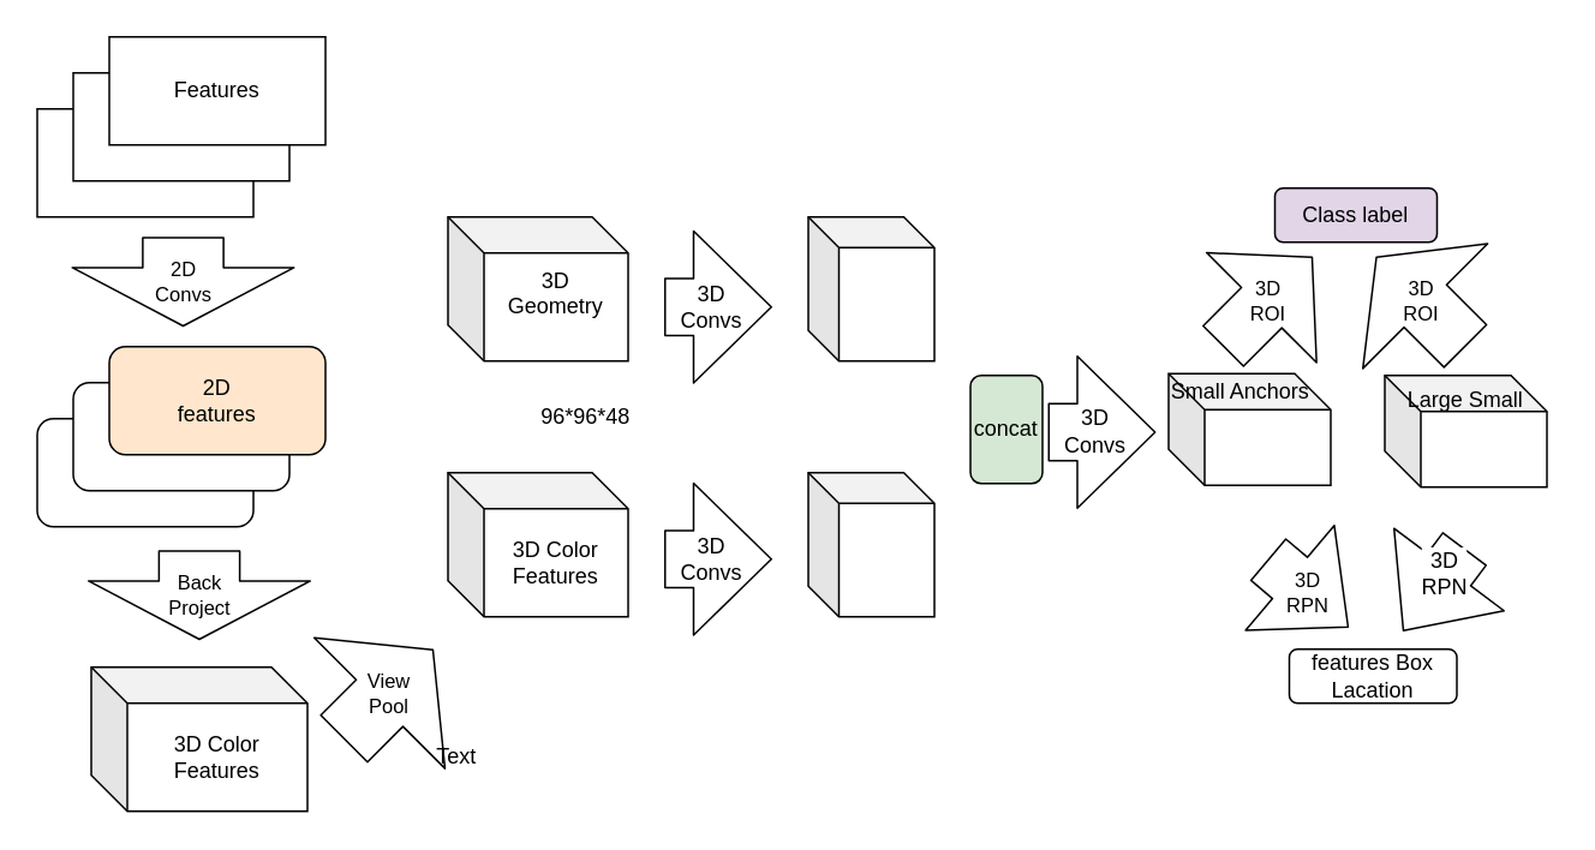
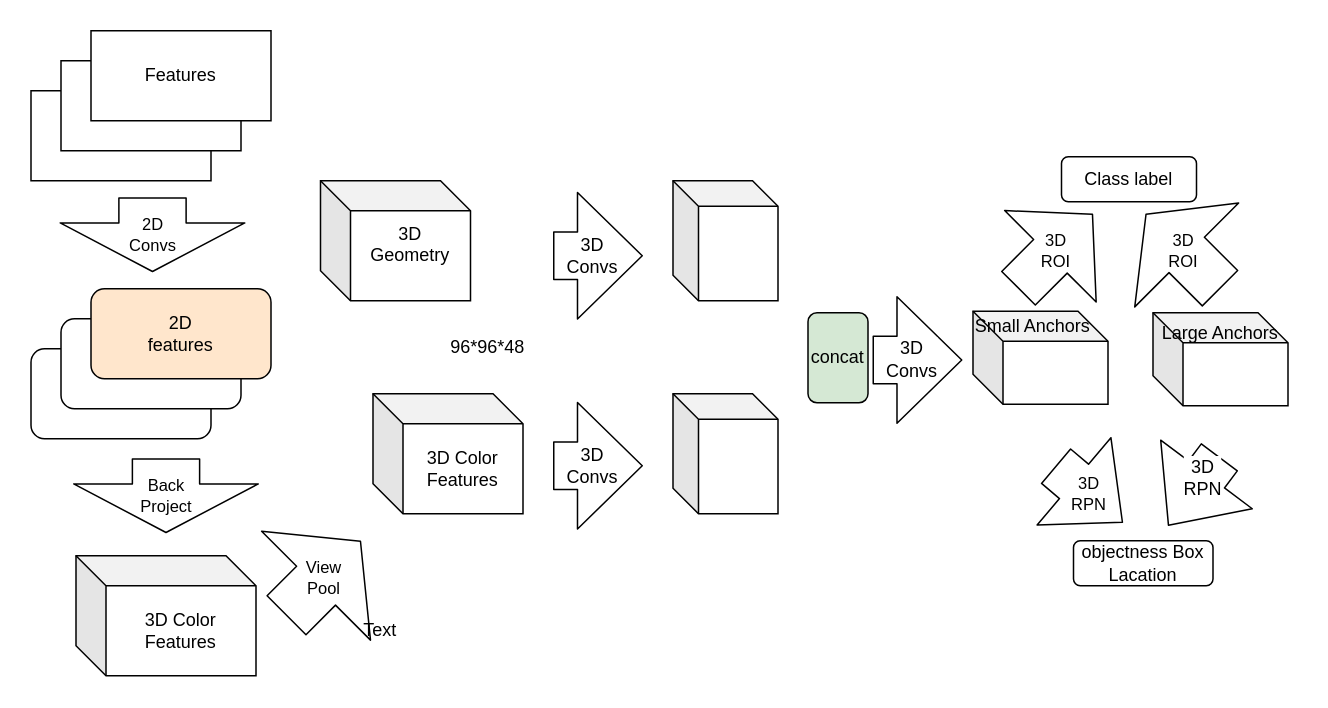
  <mxCell id="0" />
  <mxCell id="1" parent="0" />
  <mxCell id="2" value="3D&lt;br&gt;ROI" style="shape=flexArrow;endArrow=classic;html=1;endWidth=63.611;endSize=12.45;width=33.333;" edge="1" parent="1"><mxGeometry width="50" height="50" relative="1" as="geometry"><mxPoint x="813" y="192" as="sourcePoint" /><mxPoint x="763" y="142" as="targetPoint" /></mxGeometry></mxCell>
  <mxCell id="3" value="" style="rounded=0;whiteSpace=wrap;html=1;" vertex="1" parent="1"><mxGeometry x="20" y="60" width="120" height="60" as="geometry" /></mxCell>
  <mxCell id="4" value="" style="rounded=0;whiteSpace=wrap;html=1;" vertex="1" parent="1"><mxGeometry x="40" y="40" width="120" height="60" as="geometry" /></mxCell>
  <mxCell id="5" value="Features" style="rounded=0;whiteSpace=wrap;html=1;" vertex="1" parent="1"><mxGeometry x="60" y="20" width="120" height="60" as="geometry" /></mxCell>
  <mxCell id="6" value="2D&lt;br&gt;Convs" style="shape=flexArrow;endArrow=classic;html=1;endWidth=77.241;endSize=10.469;width=44.828;" edge="1" parent="1"><mxGeometry width="50" height="50" relative="1" as="geometry"><mxPoint x="101" y="131" as="sourcePoint" /><mxPoint x="101" y="181" as="targetPoint" /></mxGeometry></mxCell>
  <mxCell id="7" value="" style="rounded=1;whiteSpace=wrap;html=1;" vertex="1" parent="1"><mxGeometry x="20" y="232" width="120" height="60" as="geometry" /></mxCell>
  <mxCell id="8" value="" style="rounded=1;whiteSpace=wrap;html=1;" vertex="1" parent="1"><mxGeometry x="40" y="212" width="120" height="60" as="geometry" /></mxCell>
  <mxCell id="9" value="2D&lt;br&gt;features" style="rounded=1;whiteSpace=wrap;html=1;fillColor=#ffe6cc;" vertex="1" parent="1"><mxGeometry x="60" y="192" width="120" height="60" as="geometry" /></mxCell>
  <mxCell id="10" value="Back&lt;br&gt;Project" style="shape=flexArrow;endArrow=classic;html=1;endWidth=77.241;endSize=10.469;width=44.828;" edge="1" parent="1"><mxGeometry width="50" height="50" relative="1" as="geometry"><mxPoint x="110" y="305" as="sourcePoint" /><mxPoint x="110" y="355" as="targetPoint" /></mxGeometry></mxCell>
  <mxCell id="11" value="3D Color&lt;br&gt;Features" style="shape=cube;whiteSpace=wrap;html=1;boundedLbl=1;backgroundOutline=1;darkOpacity=0.05;darkOpacity2=0.1;" vertex="1" parent="1"><mxGeometry x="50" y="370" width="120" height="80" as="geometry" /></mxCell>
  <mxCell id="12" value="View&lt;br&gt;Pool" style="shape=flexArrow;endArrow=classic;html=1;endWidth=65;endSize=13.625;width=36.667;" edge="1" parent="1"><mxGeometry width="50" height="50" relative="1" as="geometry"><mxPoint x="190" y="410" as="sourcePoint" /><mxPoint x="240" y="360" as="targetPoint" /></mxGeometry></mxCell>
- <mxCell id="13" value="3D&lt;br&gt;Geometry&lt;br&gt;&amp;nbsp; &amp;nbsp;&amp;nbsp;" style="shape=cube;whiteSpace=wrap;html=1;boundedLbl=1;backgroundOutline=1;darkOpacity=0.05;darkOpacity2=0.1;" vertex="1" parent="1"><mxGeometry x="248" y="120" width="100" height="80" as="geometry" /></mxCell>
+ <mxCell id="13" value="3D&lt;br&gt;Geometry&lt;br&gt;&amp;nbsp; &amp;nbsp;&amp;nbsp;" style="shape=cube;whiteSpace=wrap;html=1;boundedLbl=1;backgroundOutline=1;darkOpacity=0.05;darkOpacity2=0.1;" vertex="1" parent="1"><mxGeometry x="213" y="120" width="100" height="80" as="geometry" /></mxCell>
  <mxCell id="14" value="3D Color&lt;br&gt;Features" style="shape=cube;whiteSpace=wrap;html=1;boundedLbl=1;backgroundOutline=1;darkOpacity=0.05;darkOpacity2=0.1;" vertex="1" parent="1"><mxGeometry x="248" y="262" width="100" height="80" as="geometry" /></mxCell>
  <mxCell id="15" value="96*96*48" style="text;html=1;" vertex="1" parent="1"><mxGeometry x="298" y="217" width="70" height="30" as="geometry" /></mxCell>
  <mxCell id="16" value="" style="shape=flexArrow;endArrow=classic;html=1;endWidth=51.667;endSize=14.058;width=31.667;" edge="1" parent="1"><mxGeometry width="50" height="50" relative="1" as="geometry"><mxPoint x="368" y="170" as="sourcePoint" /><mxPoint x="428" y="170" as="targetPoint" /></mxGeometry></mxCell>
  <mxCell id="17" value="3D&lt;br&gt;Convs" style="text;html=1;resizable=0;points=[];align=center;verticalAlign=middle;labelBackgroundColor=#ffffff;" vertex="1" connectable="0" parent="16"><mxGeometry x="-0.183" y="13" relative="1" as="geometry"><mxPoint y="12" as="offset" /></mxGeometry></mxCell>
  <mxCell id="18" value="" style="shape=flexArrow;endArrow=classic;html=1;endWidth=51.667;endSize=14.058;width=31.667;" edge="1" parent="1"><mxGeometry width="50" height="50" relative="1" as="geometry"><mxPoint x="368" y="310" as="sourcePoint" /><mxPoint x="428" y="310" as="targetPoint" /></mxGeometry></mxCell>
  <mxCell id="19" value="3D&lt;br&gt;Convs" style="text;html=1;resizable=0;points=[];align=center;verticalAlign=middle;labelBackgroundColor=#ffffff;" vertex="1" connectable="0" parent="18"><mxGeometry x="-0.183" y="13" relative="1" as="geometry"><mxPoint y="12" as="offset" /></mxGeometry></mxCell>
  <mxCell id="20" value="" style="shape=cube;whiteSpace=wrap;html=1;boundedLbl=1;backgroundOutline=1;darkOpacity=0.05;darkOpacity2=0.1;size=17;" vertex="1" parent="1"><mxGeometry x="448" y="120" width="70" height="80" as="geometry" /></mxCell>
  <mxCell id="21" value="" style="shape=cube;whiteSpace=wrap;html=1;boundedLbl=1;backgroundOutline=1;darkOpacity=0.05;darkOpacity2=0.1;size=17;" vertex="1" parent="1"><mxGeometry x="448" y="262" width="70" height="80" as="geometry" /></mxCell>
  <mxCell id="22" value="concat" style="rounded=1;whiteSpace=wrap;html=1;fillColor=#d5e8d4;" vertex="1" parent="1"><mxGeometry x="538" y="208" width="40" height="60" as="geometry" /></mxCell>
  <mxCell id="23" value="" style="shape=flexArrow;endArrow=classic;html=1;endWidth=51.667;endSize=14.058;width=31.667;" edge="1" parent="1"><mxGeometry width="50" height="50" relative="1" as="geometry"><mxPoint x="581" y="239.5" as="sourcePoint" /><mxPoint x="641" y="239.5" as="targetPoint" /></mxGeometry></mxCell>
  <mxCell id="24" value="3D&lt;br&gt;Convs" style="text;html=1;resizable=0;points=[];align=center;verticalAlign=middle;labelBackgroundColor=#ffffff;" vertex="1" connectable="0" parent="23"><mxGeometry x="-0.183" y="13" relative="1" as="geometry"><mxPoint y="12" as="offset" /></mxGeometry></mxCell>
  <mxCell id="25" value="" style="shape=cube;whiteSpace=wrap;html=1;boundedLbl=1;backgroundOutline=1;darkOpacity=0.05;darkOpacity2=0.1;" vertex="1" parent="1"><mxGeometry x="648" y="207" width="90" height="62" as="geometry" /></mxCell>
  <mxCell id="26" value="" style="shape=cube;whiteSpace=wrap;html=1;boundedLbl=1;backgroundOutline=1;darkOpacity=0.05;darkOpacity2=0.1;" vertex="1" parent="1"><mxGeometry x="768" y="208" width="90" height="62" as="geometry" /></mxCell>
  <mxCell id="27" value="Text" style="text;html=1;strokeColor=none;fillColor=none;align=center;verticalAlign=middle;whiteSpace=wrap;rounded=0;" vertex="1" parent="1"><mxGeometry x="233" y="410" width="40" height="20" as="geometry" /></mxCell>
  <mxCell id="28" value="Small Anchors" style="text;html=1;strokeColor=none;fillColor=none;align=center;verticalAlign=middle;whiteSpace=wrap;rounded=0;" vertex="1" parent="1"><mxGeometry x="638" y="207" width="100" height="20" as="geometry" /></mxCell>
- <mxCell id="29" value="Large Small" style="text;html=1;strokeColor=none;fillColor=none;align=center;verticalAlign=middle;whiteSpace=wrap;rounded=0;" vertex="1" parent="1"><mxGeometry x="763" y="212" width="100" height="20" as="geometry" /></mxCell>
+ <mxCell id="29" value="Large Anchors" style="text;html=1;strokeColor=none;fillColor=none;align=center;verticalAlign=middle;whiteSpace=wrap;rounded=0;" vertex="1" parent="1"><mxGeometry x="763" y="212" width="100" height="20" as="geometry" /></mxCell>
  <mxCell id="30" value="3D&lt;br&gt;ROI" style="shape=flexArrow;endArrow=classic;html=1;endWidth=53.611;endSize=12.883;width=31.667;" edge="1" parent="1"><mxGeometry width="50" height="50" relative="1" as="geometry"><mxPoint x="678" y="192" as="sourcePoint" /><mxPoint x="728" y="142" as="targetPoint" /></mxGeometry></mxCell>
- <mxCell id="31" value="Class label" style="rounded=1;whiteSpace=wrap;html=1;fillColor=#e1d5e7;" vertex="1" parent="1"><mxGeometry x="707" y="104" width="90" height="30" as="geometry" /></mxCell>
+ <mxCell id="31" value="Class label" style="rounded=1;whiteSpace=wrap;html=1;" vertex="1" parent="1"><mxGeometry x="707" y="104" width="90" height="30" as="geometry" /></mxCell>
  <mxCell id="32" value="3D&lt;br&gt;RPN" style="shape=flexArrow;endArrow=classic;html=1;endWidth=45.278;endSize=13.75;width=30;" edge="1" parent="1"><mxGeometry width="50" height="50" relative="1" as="geometry"><mxPoint x="703" y="310" as="sourcePoint" /><mxPoint x="748" y="348" as="targetPoint" /></mxGeometry></mxCell>
  <mxCell id="33" value="" style="shape=flexArrow;endArrow=classic;html=1;endWidth=45.278;endSize=13.75;width=30;" edge="1" parent="1"><mxGeometry width="50" height="50" relative="1" as="geometry"><mxPoint x="812.5" y="304" as="sourcePoint" /><mxPoint x="778" y="350" as="targetPoint" /></mxGeometry></mxCell>
  <mxCell id="34" value="3D&lt;br&gt;RPN" style="text;html=1;resizable=0;points=[];align=center;verticalAlign=middle;labelBackgroundColor=#ffffff;" vertex="1" connectable="0" parent="33"><mxGeometry x="-0.362" y="-1" relative="1" as="geometry"><mxPoint as="offset" /></mxGeometry></mxCell>
- <mxCell id="35" value="features Box&lt;br&gt;Lacation" style="rounded=1;whiteSpace=wrap;html=1;" vertex="1" parent="1"><mxGeometry x="715" y="360" width="93" height="30" as="geometry" /></mxCell>
+ <mxCell id="35" value="objectness Box&lt;br&gt;Lacation" style="rounded=1;whiteSpace=wrap;html=1;" vertex="1" parent="1"><mxGeometry x="715" y="360" width="93" height="30" as="geometry" /></mxCell>
